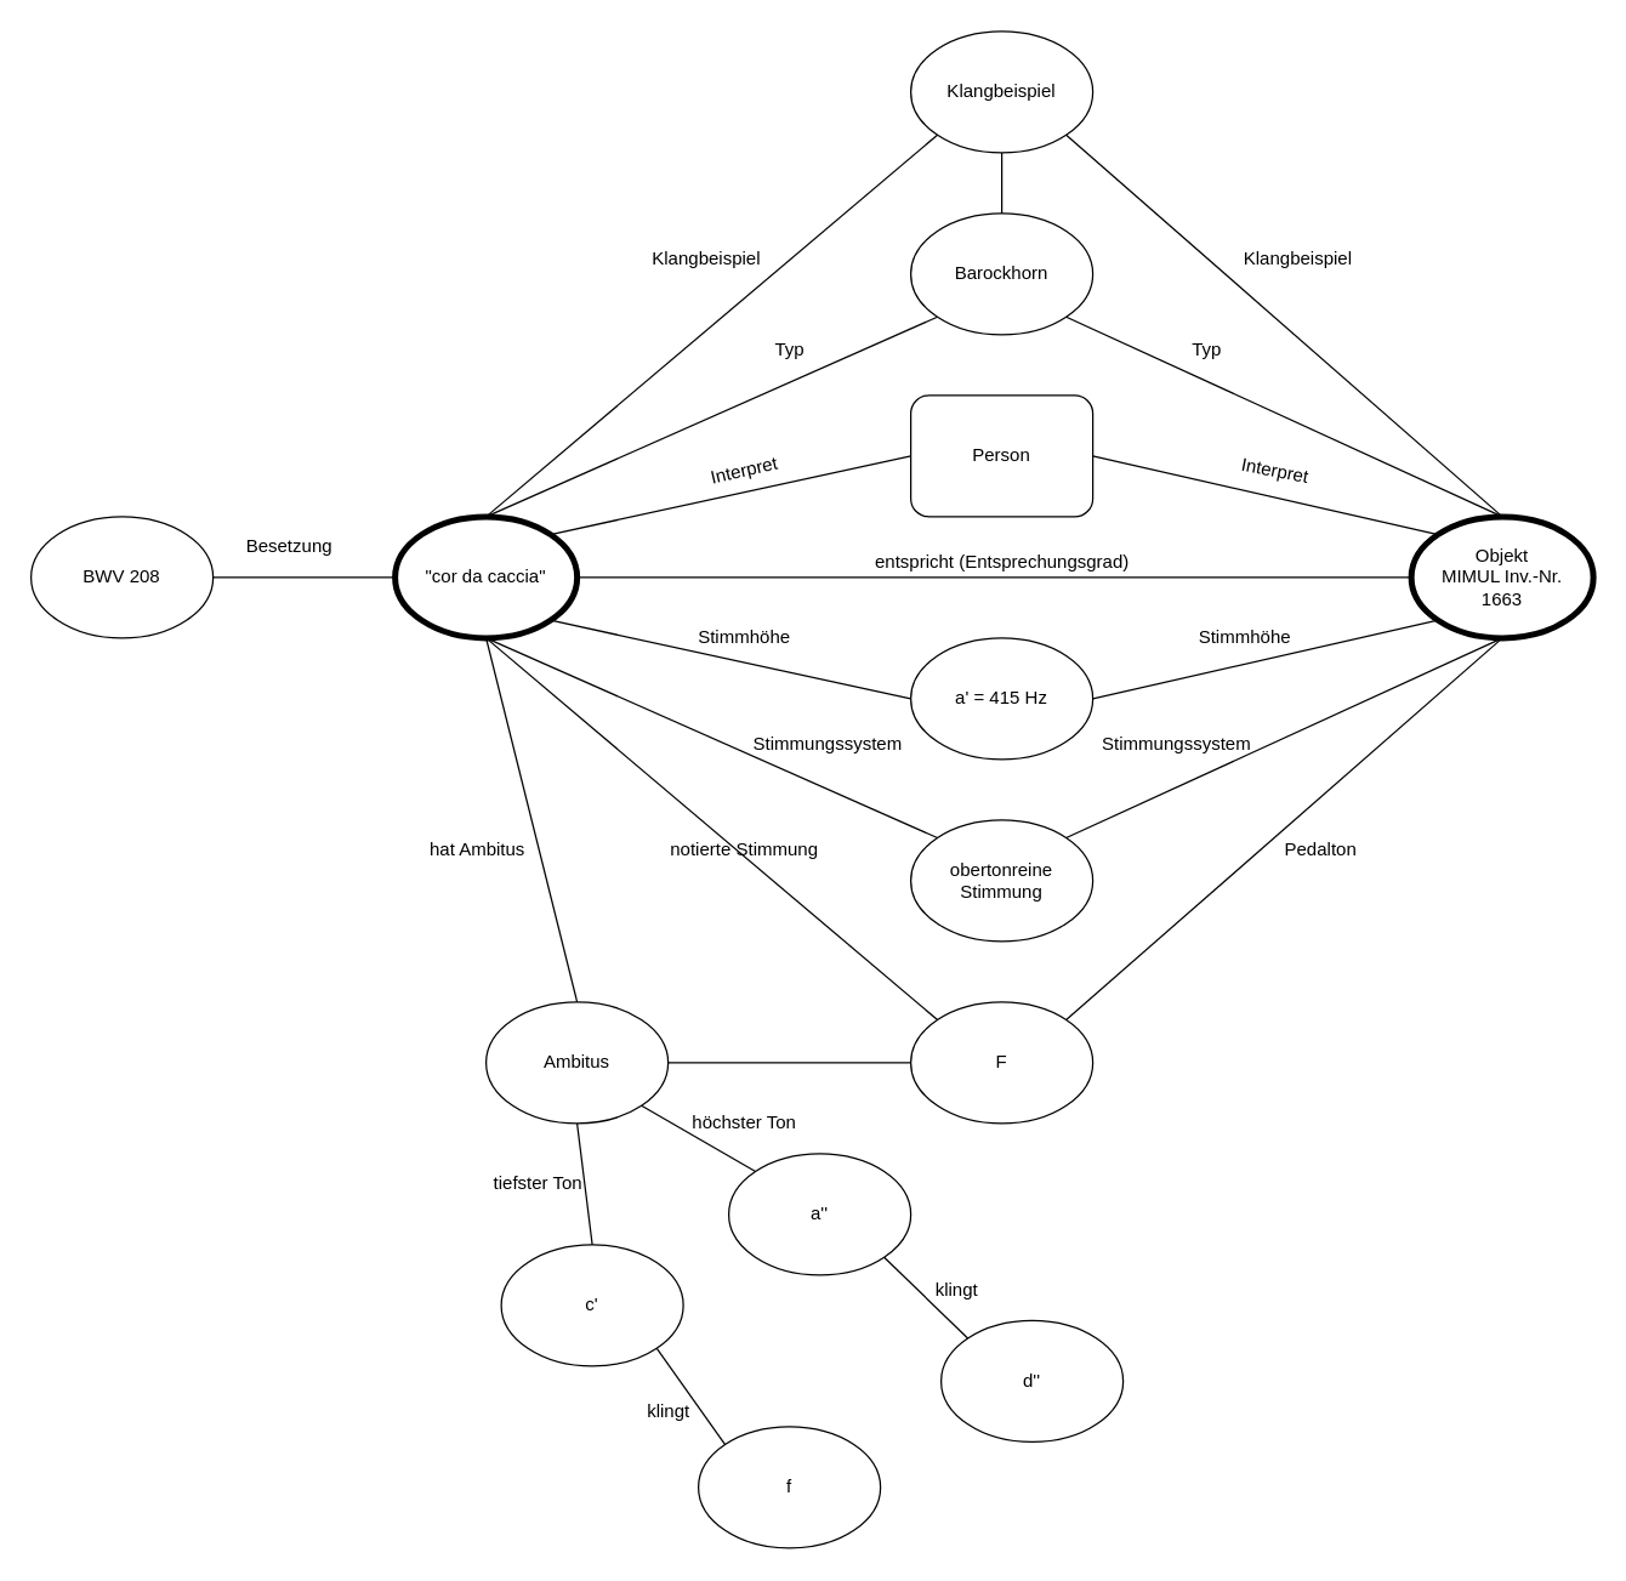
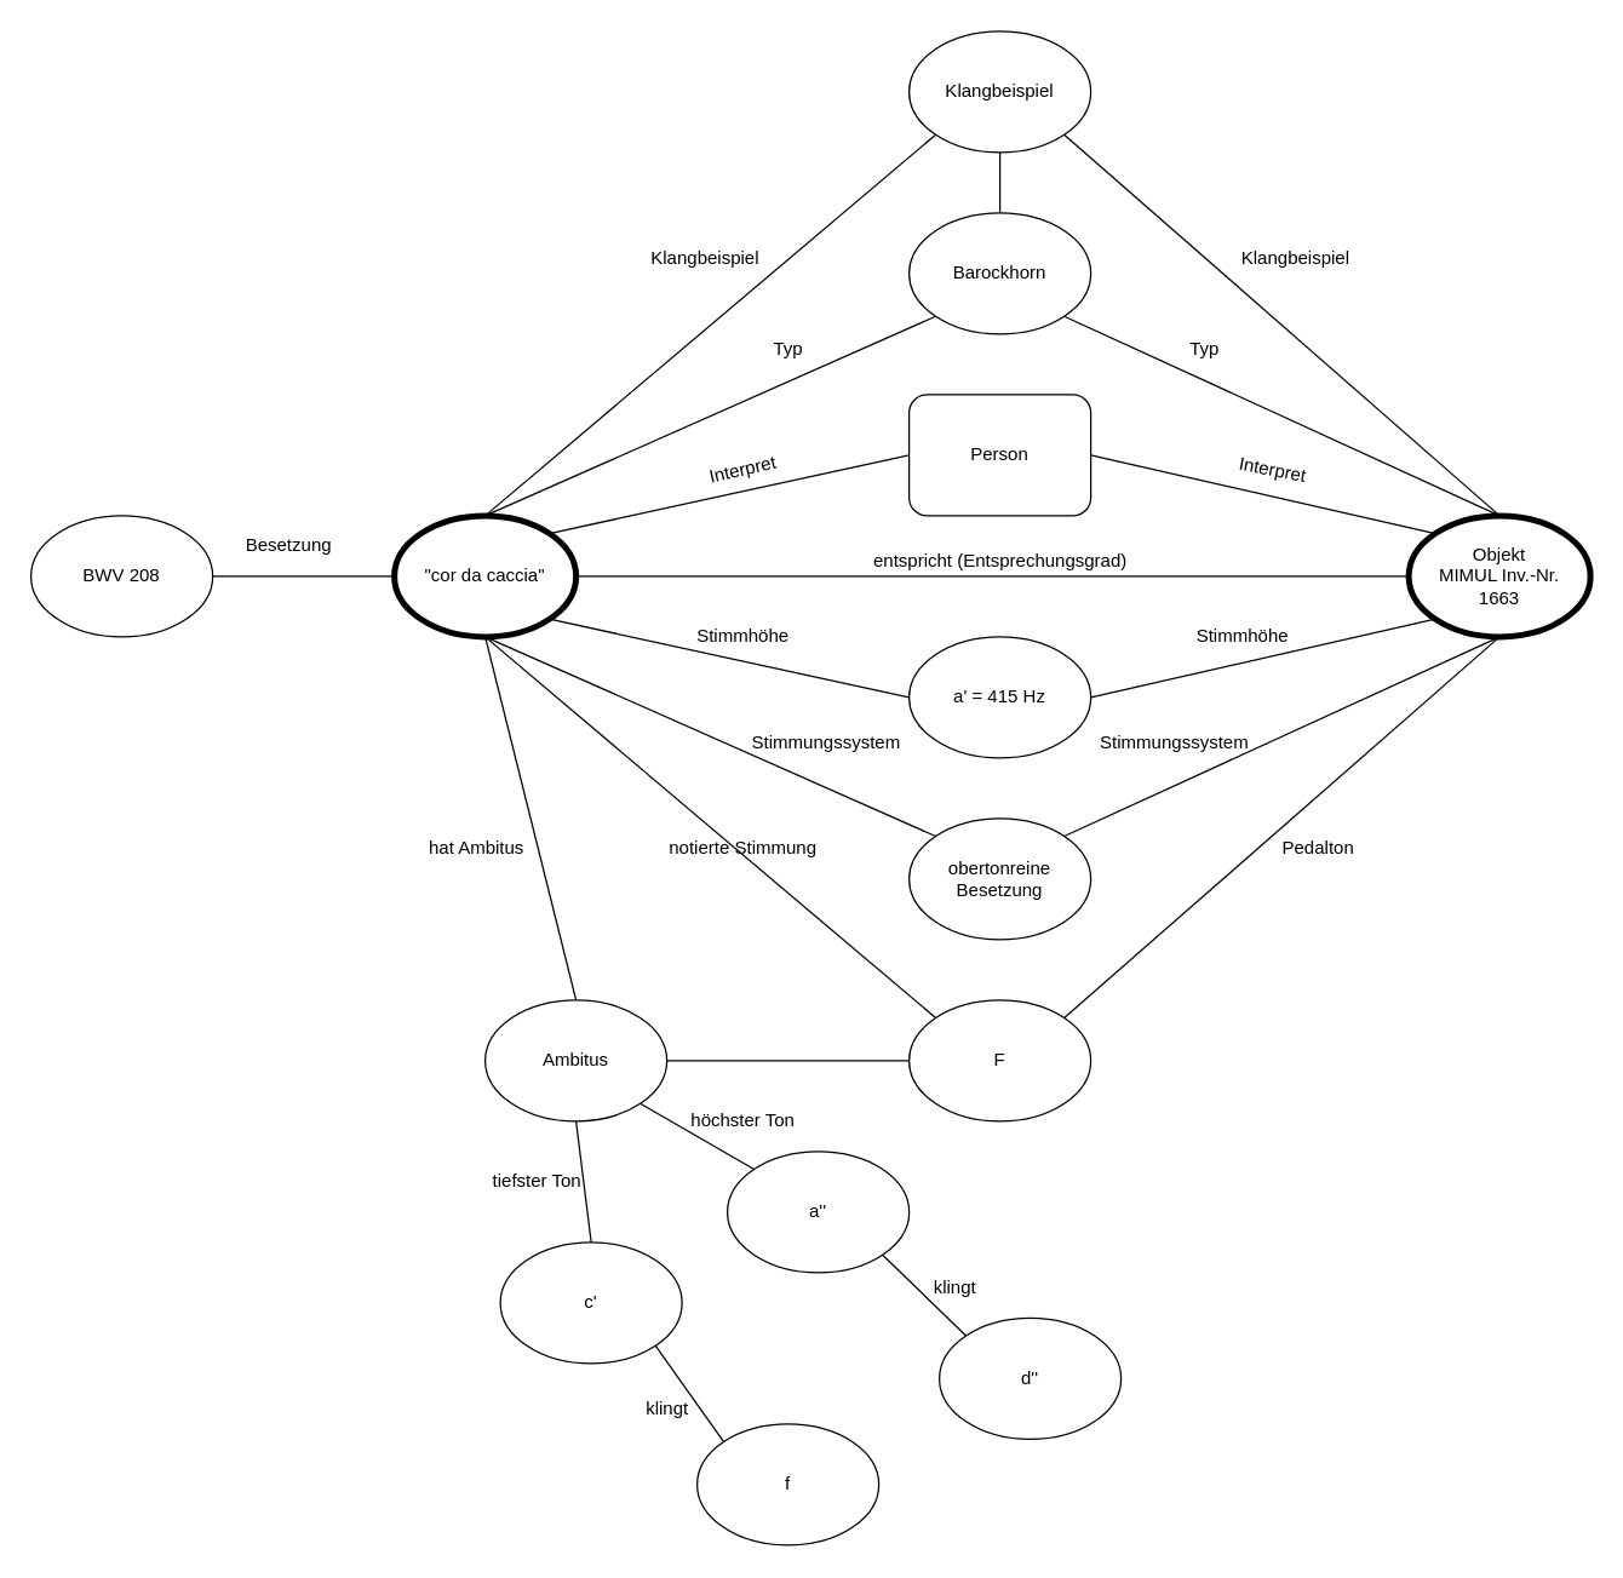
  <mxCell id="0" />
  <mxCell id="1" parent="0" />
  <mxCell id="2" style="edgeStyle=orthogonalEdgeStyle;rounded=0;orthogonalLoop=1;jettySize=auto;html=1;exitX=1;exitY=0.5;exitDx=0;exitDy=0;entryX=0;entryY=0.5;entryDx=0;entryDy=0;endArrow=none;endFill=0;" edge="1" parent="1" source="3" target="12"><mxGeometry relative="1" as="geometry" /></mxCell>
  <mxCell id="3" value="BWV 208" style="ellipse;whiteSpace=wrap;html=1;" vertex="1" parent="1"><mxGeometry x="20" y="340" width="120" height="80" as="geometry" /></mxCell>
  <mxCell id="4" style="rounded=0;orthogonalLoop=1;jettySize=auto;html=1;exitX=1;exitY=0;exitDx=0;exitDy=0;entryX=0;entryY=0.5;entryDx=0;entryDy=0;endArrow=none;endFill=0;" edge="1" parent="1" source="12" target="17"><mxGeometry relative="1" as="geometry" /></mxCell>
  <mxCell id="5" style="edgeStyle=none;rounded=0;orthogonalLoop=1;jettySize=auto;html=1;exitX=1;exitY=1;exitDx=0;exitDy=0;entryX=0;entryY=0.5;entryDx=0;entryDy=0;endArrow=none;endFill=0;" edge="1" parent="1" source="12" target="15"><mxGeometry relative="1" as="geometry" /></mxCell>
  <mxCell id="6" style="edgeStyle=none;rounded=0;orthogonalLoop=1;jettySize=auto;html=1;exitX=1;exitY=0.5;exitDx=0;exitDy=0;entryX=0;entryY=0.5;entryDx=0;entryDy=0;endArrow=none;endFill=0;strokeWidth=1;" edge="1" parent="1" source="12" target="13"><mxGeometry relative="1" as="geometry" /></mxCell>
  <mxCell id="7" style="edgeStyle=none;rounded=0;orthogonalLoop=1;jettySize=auto;html=1;exitX=0.5;exitY=1;exitDx=0;exitDy=0;entryX=0;entryY=0;entryDx=0;entryDy=0;endArrow=none;endFill=0;" edge="1" parent="1" source="12" target="24"><mxGeometry relative="1" as="geometry" /></mxCell>
  <mxCell id="8" style="edgeStyle=none;rounded=0;orthogonalLoop=1;jettySize=auto;html=1;exitX=0.5;exitY=1;exitDx=0;exitDy=0;entryX=0;entryY=0;entryDx=0;entryDy=0;endArrow=none;endFill=0;" edge="1" parent="1" source="12" target="26"><mxGeometry relative="1" as="geometry" /></mxCell>
  <mxCell id="9" style="edgeStyle=none;rounded=0;orthogonalLoop=1;jettySize=auto;html=1;exitX=0.5;exitY=0;exitDx=0;exitDy=0;entryX=0;entryY=1;entryDx=0;entryDy=0;endArrow=none;endFill=0;" edge="1" parent="1" source="12" target="20"><mxGeometry relative="1" as="geometry" /></mxCell>
  <mxCell id="10" style="edgeStyle=none;rounded=0;orthogonalLoop=1;jettySize=auto;html=1;exitX=0.5;exitY=0;exitDx=0;exitDy=0;entryX=0;entryY=1;entryDx=0;entryDy=0;endArrow=none;endFill=0;" edge="1" parent="1" source="12" target="22"><mxGeometry relative="1" as="geometry" /></mxCell>
  <mxCell id="11" style="edgeStyle=none;rounded=0;orthogonalLoop=1;jettySize=auto;html=1;exitX=0.5;exitY=1;exitDx=0;exitDy=0;entryX=0.5;entryY=0;entryDx=0;entryDy=0;endArrow=none;endFill=0;" edge="1" parent="1" source="12" target="30"><mxGeometry relative="1" as="geometry" /></mxCell>
  <mxCell id="12" value="&quot;cor da caccia&quot;" style="ellipse;whiteSpace=wrap;html=1;strokeWidth=4;" vertex="1" parent="1"><mxGeometry x="260" y="340" width="120" height="80" as="geometry" /></mxCell>
  <mxCell id="13" value="&lt;div&gt;Objekt &lt;br&gt;&lt;/div&gt;&lt;div&gt;MIMUL Inv.-Nr.&lt;br&gt;1663&lt;br&gt;&lt;/div&gt;" style="ellipse;whiteSpace=wrap;html=1;strokeWidth=4;" vertex="1" parent="1"><mxGeometry x="930" y="340" width="120" height="80" as="geometry" /></mxCell>
  <mxCell id="14" style="edgeStyle=none;rounded=0;orthogonalLoop=1;jettySize=auto;html=1;exitX=1;exitY=0.5;exitDx=0;exitDy=0;entryX=0;entryY=1;entryDx=0;entryDy=0;endArrow=none;endFill=0;" edge="1" parent="1" source="15" target="13"><mxGeometry relative="1" as="geometry" /></mxCell>
  <mxCell id="15" value="a' = 415 Hz" style="ellipse;whiteSpace=wrap;html=1;" vertex="1" parent="1"><mxGeometry x="600" y="420" width="120" height="80" as="geometry" /></mxCell>
  <mxCell id="16" style="edgeStyle=none;rounded=0;orthogonalLoop=1;jettySize=auto;html=1;exitX=1;exitY=0.5;exitDx=0;exitDy=0;entryX=0;entryY=0;entryDx=0;entryDy=0;endArrow=none;endFill=0;" edge="1" parent="1" source="17" target="13"><mxGeometry relative="1" as="geometry" /></mxCell>
  <mxCell id="17" value="Person" style="whiteSpace=wrap;html=1;rounded=1;" vertex="1" parent="1"><mxGeometry x="600" y="260" width="120" height="80" as="geometry" /></mxCell>
  <mxCell id="18" style="edgeStyle=none;rounded=0;orthogonalLoop=1;jettySize=auto;html=1;exitX=0.5;exitY=0;exitDx=0;exitDy=0;entryX=0.5;entryY=1;entryDx=0;entryDy=0;endArrow=none;endFill=0;" edge="1" parent="1" source="20" target="22"><mxGeometry relative="1" as="geometry" /></mxCell>
  <mxCell id="19" style="edgeStyle=none;rounded=0;orthogonalLoop=1;jettySize=auto;html=1;exitX=1;exitY=1;exitDx=0;exitDy=0;entryX=0.5;entryY=0;entryDx=0;entryDy=0;endArrow=none;endFill=0;" edge="1" parent="1" source="20" target="13"><mxGeometry relative="1" as="geometry" /></mxCell>
  <mxCell id="20" value="Barockhorn" style="ellipse;whiteSpace=wrap;html=1;" vertex="1" parent="1"><mxGeometry x="600" width="120" height="80" as="geometry" y="140" /></mxCell>
  <mxCell id="21" style="edgeStyle=none;rounded=0;orthogonalLoop=1;jettySize=auto;html=1;exitX=1;exitY=1;exitDx=0;exitDy=0;entryX=0.5;entryY=0;entryDx=0;entryDy=0;endArrow=none;endFill=0;" edge="1" parent="1" source="22" target="13"><mxGeometry relative="1" as="geometry" /></mxCell>
  <mxCell id="22" value="Klangbeispiel" style="ellipse;whiteSpace=wrap;html=1;" vertex="1" parent="1"><mxGeometry x="600" y="20" width="120" height="80" as="geometry" /></mxCell>
  <mxCell id="23" style="edgeStyle=none;rounded=0;orthogonalLoop=1;jettySize=auto;html=1;exitX=1;exitY=0;exitDx=0;exitDy=0;entryX=0.5;entryY=1;entryDx=0;entryDy=0;endArrow=none;endFill=0;" edge="1" parent="1" source="24" target="13"><mxGeometry relative="1" as="geometry" /></mxCell>
- <mxCell id="24" value="obertonreine&lt;br&gt;Stimmung" style="ellipse;whiteSpace=wrap;html=1;" vertex="1" parent="1"><mxGeometry x="600" y="540" width="120" height="80" as="geometry" /></mxCell>
+ <mxCell id="24" value="obertonreine&lt;br&gt;Besetzung" style="ellipse;whiteSpace=wrap;html=1;" vertex="1" parent="1"><mxGeometry x="600" y="540" width="120" height="80" as="geometry" /></mxCell>
  <mxCell id="25" style="edgeStyle=none;rounded=0;orthogonalLoop=1;jettySize=auto;html=1;exitX=1;exitY=0;exitDx=0;exitDy=0;entryX=0.5;entryY=1;entryDx=0;entryDy=0;endArrow=none;endFill=0;" edge="1" parent="1" source="26" target="13"><mxGeometry relative="1" as="geometry" /></mxCell>
  <mxCell id="26" value="F" style="ellipse;whiteSpace=wrap;html=1;" vertex="1" parent="1"><mxGeometry x="600" y="660" width="120" height="80" as="geometry" /></mxCell>
  <mxCell id="27" style="edgeStyle=none;rounded=0;orthogonalLoop=1;jettySize=auto;html=1;exitX=1;exitY=1;exitDx=0;exitDy=0;entryX=0;entryY=0;entryDx=0;entryDy=0;endArrow=none;endFill=0;" edge="1" parent="1" source="30" target="36"><mxGeometry relative="1" as="geometry" /></mxCell>
  <mxCell id="28" style="edgeStyle=none;rounded=0;orthogonalLoop=1;jettySize=auto;html=1;exitX=0.5;exitY=1;exitDx=0;exitDy=0;entryX=0.5;entryY=0;entryDx=0;entryDy=0;endArrow=none;endFill=0;" edge="1" parent="1" source="30" target="34"><mxGeometry relative="1" as="geometry" /></mxCell>
  <mxCell id="29" style="edgeStyle=none;rounded=0;orthogonalLoop=1;jettySize=auto;html=1;exitX=1;exitY=0.5;exitDx=0;exitDy=0;entryX=0;entryY=0.5;entryDx=0;entryDy=0;endArrow=none;endFill=0;" edge="1" parent="1" source="30" target="26"><mxGeometry relative="1" as="geometry" /></mxCell>
  <mxCell id="30" value="Ambitus" style="ellipse;whiteSpace=wrap;html=1;" vertex="1" parent="1"><mxGeometry x="320" y="660" width="120" height="80" as="geometry" /></mxCell>
  <mxCell id="31" value="f" style="ellipse;whiteSpace=wrap;html=1;" vertex="1" parent="1"><mxGeometry x="460" y="940" width="120" height="80" as="geometry" /></mxCell>
  <mxCell id="32" value="d''" style="ellipse;whiteSpace=wrap;html=1;" vertex="1" parent="1"><mxGeometry x="620" y="870" width="120" height="80" as="geometry" /></mxCell>
  <mxCell id="33" style="edgeStyle=none;rounded=0;orthogonalLoop=1;jettySize=auto;html=1;exitX=1;exitY=1;exitDx=0;exitDy=0;entryX=0;entryY=0;entryDx=0;entryDy=0;endArrow=none;endFill=0;" edge="1" parent="1" source="34" target="31"><mxGeometry relative="1" as="geometry" /></mxCell>
  <mxCell id="34" value="c'" style="ellipse;whiteSpace=wrap;html=1;" vertex="1" parent="1"><mxGeometry x="330" y="820" width="120" height="80" as="geometry" /></mxCell>
  <mxCell id="35" style="edgeStyle=none;rounded=0;orthogonalLoop=1;jettySize=auto;html=1;exitX=1;exitY=1;exitDx=0;exitDy=0;entryX=0;entryY=0;entryDx=0;entryDy=0;endArrow=none;endFill=0;" edge="1" parent="1" source="36" target="32"><mxGeometry relative="1" as="geometry" /></mxCell>
  <mxCell id="36" value="a''" style="ellipse;whiteSpace=wrap;html=1;" vertex="1" parent="1"><mxGeometry x="480" y="760" width="120" height="80" as="geometry" /></mxCell>
  <mxCell id="37" value="Besetzung" style="text;html=1;align=center;verticalAlign=middle;resizable=0;points=[];autosize=1;" vertex="1" parent="1"><mxGeometry x="155" y="350" width="70" height="20" as="geometry" /></mxCell>
  <mxCell id="38" value="entspricht (Entsprechungsgrad)" style="text;html=1;align=center;verticalAlign=middle;resizable=0;points=[];autosize=1;" vertex="1" parent="1"><mxGeometry x="570" y="360" width="180" height="20" as="geometry" /></mxCell>
  <mxCell id="39" value="Interpret" style="text;html=1;align=center;verticalAlign=middle;resizable=0;points=[];autosize=1;rotation=347;" vertex="1" parent="1"><mxGeometry x="460" y="300" width="60" height="20" as="geometry" /></mxCell>
  <mxCell id="40" value="Interpret" style="text;html=1;align=center;verticalAlign=middle;resizable=0;points=[];autosize=1;rotation=11;" vertex="1" parent="1"><mxGeometry x="810" y="300" width="60" height="20" as="geometry" /></mxCell>
  <mxCell id="41" value="Typ" style="text;html=1;align=center;verticalAlign=middle;resizable=0;points=[];autosize=1;" vertex="1" parent="1"><mxGeometry x="505" y="220" width="30" height="20" as="geometry" /></mxCell>
  <mxCell id="42" value="Typ" style="text;html=1;align=center;verticalAlign=middle;resizable=0;points=[];autosize=1;" vertex="1" parent="1"><mxGeometry x="780" y="220" width="30" height="20" as="geometry" /></mxCell>
  <mxCell id="43" value="Klangbeispiel" style="text;html=1;align=center;verticalAlign=middle;resizable=0;points=[];autosize=1;" vertex="1" parent="1"><mxGeometry x="420" y="160" width="90" height="20" as="geometry" /></mxCell>
  <mxCell id="44" value="Klangbeispiel" style="text;html=1;align=center;verticalAlign=middle;resizable=0;points=[];autosize=1;" vertex="1" parent="1"><mxGeometry x="810" y="160" width="90" height="20" as="geometry" /></mxCell>
  <mxCell id="45" value="Stimmhöhe" style="text;html=1;align=center;verticalAlign=middle;resizable=0;points=[];autosize=1;" vertex="1" parent="1"><mxGeometry x="450" y="410" width="80" height="20" as="geometry" /></mxCell>
  <mxCell id="46" value="Stimmhöhe" style="text;html=1;align=center;verticalAlign=middle;resizable=0;points=[];autosize=1;" vertex="1" parent="1"><mxGeometry x="780" y="410" width="80" height="20" as="geometry" /></mxCell>
  <mxCell id="47" value="Stimmungssystem" style="text;html=1;align=center;verticalAlign=middle;resizable=0;points=[];autosize=1;" vertex="1" parent="1"><mxGeometry x="490" y="480" width="110" height="20" as="geometry" /></mxCell>
  <mxCell id="48" value="Stimmungssystem" style="text;html=1;align=center;verticalAlign=middle;resizable=0;points=[];autosize=1;" vertex="1" parent="1"><mxGeometry x="720" y="480" width="110" height="20" as="geometry" /></mxCell>
  <mxCell id="49" value="notierte Stimmung" style="text;html=1;align=center;verticalAlign=middle;resizable=0;points=[];autosize=1;" vertex="1" parent="1"><mxGeometry x="435" y="550" width="110" height="20" as="geometry" /></mxCell>
  <mxCell id="50" value="Pedalton" style="text;html=1;align=center;verticalAlign=middle;resizable=0;points=[];autosize=1;" vertex="1" parent="1"><mxGeometry x="840" y="550" width="60" height="20" as="geometry" /></mxCell>
  <mxCell id="51" value="hat Ambitus" style="text;html=1;align=center;verticalAlign=middle;resizable=0;points=[];autosize=1;" vertex="1" parent="1"><mxGeometry x="274" y="550" width="80" height="20" as="geometry" /></mxCell>
  <mxCell id="52" value="tiefster Ton" style="text;html=1;align=center;verticalAlign=middle;resizable=0;points=[];autosize=1;" vertex="1" parent="1"><mxGeometry x="319" y="770" width="70" height="20" as="geometry" /></mxCell>
  <mxCell id="53" value="höchster Ton" style="text;html=1;align=center;verticalAlign=middle;resizable=0;points=[];autosize=1;" vertex="1" parent="1"><mxGeometry x="450" y="730" width="80" height="20" as="geometry" /></mxCell>
  <mxCell id="54" value="klingt" style="text;html=1;align=center;verticalAlign=middle;resizable=0;points=[];autosize=1;" vertex="1" parent="1"><mxGeometry x="420" y="920" width="40" height="20" as="geometry" /></mxCell>
  <mxCell id="55" value="klingt" style="text;html=1;align=center;verticalAlign=middle;resizable=0;points=[];autosize=1;" vertex="1" parent="1"><mxGeometry x="610" y="840" width="40" height="20" as="geometry" /></mxCell>
